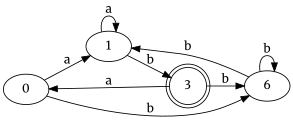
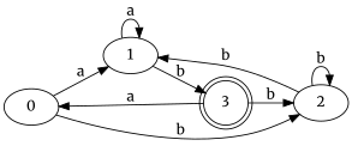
  digraph {
    fontname=Merriweather
    rankdir=LR
    node [fontname=Merriweather]
    edge [fontname=Merriweather]
    n1 [label=0]
    n2 [label=1]
-   n3 [label=6]
+   n3 [label=2]
    n4 [label=3 shape=doublecircle]
    n1 -> n2 [label=a]
    n1 -> n3 [label=b]
    n2 -> n2 [label=a]
    n2 -> n4 [label=b]
    n3 -> n2 [label=b]
    n3 -> n3 [label=b]
    n4 -> n1 [label=a]
    n4 -> n3 [label=b]
  }
